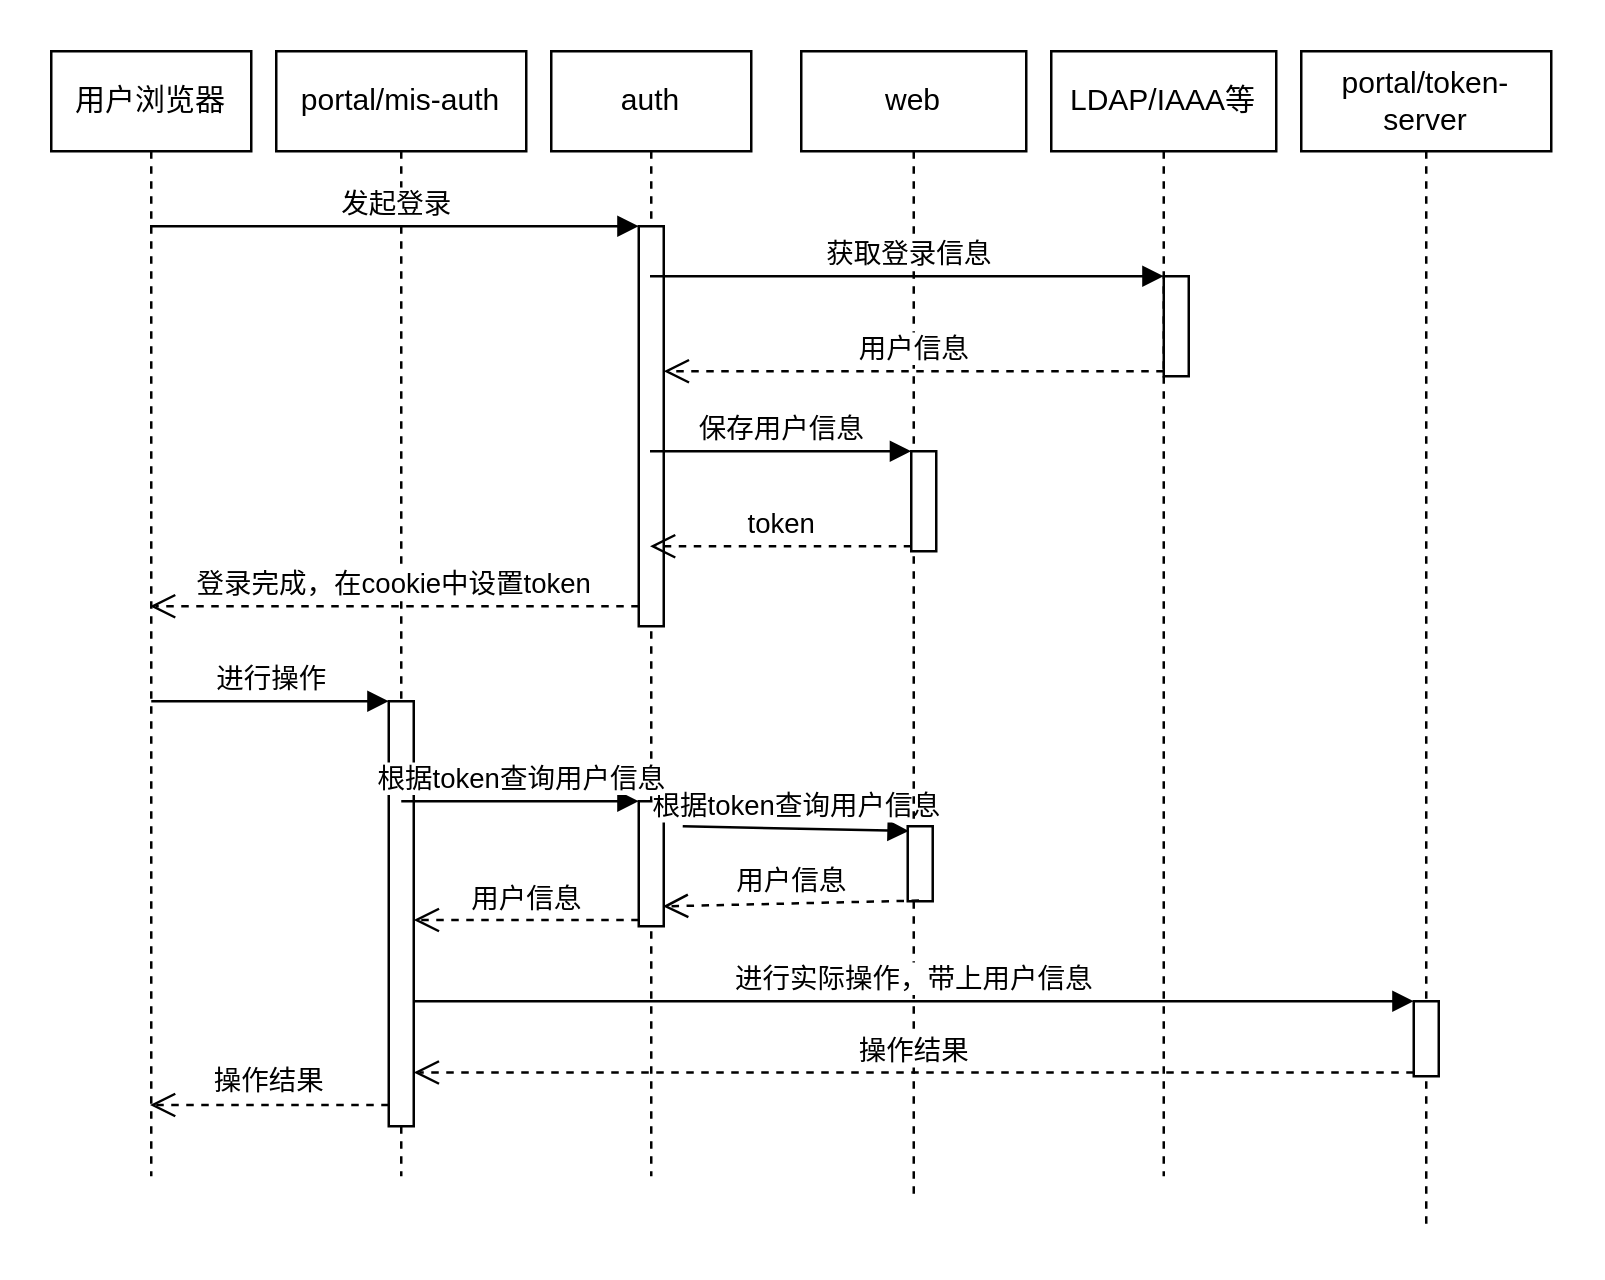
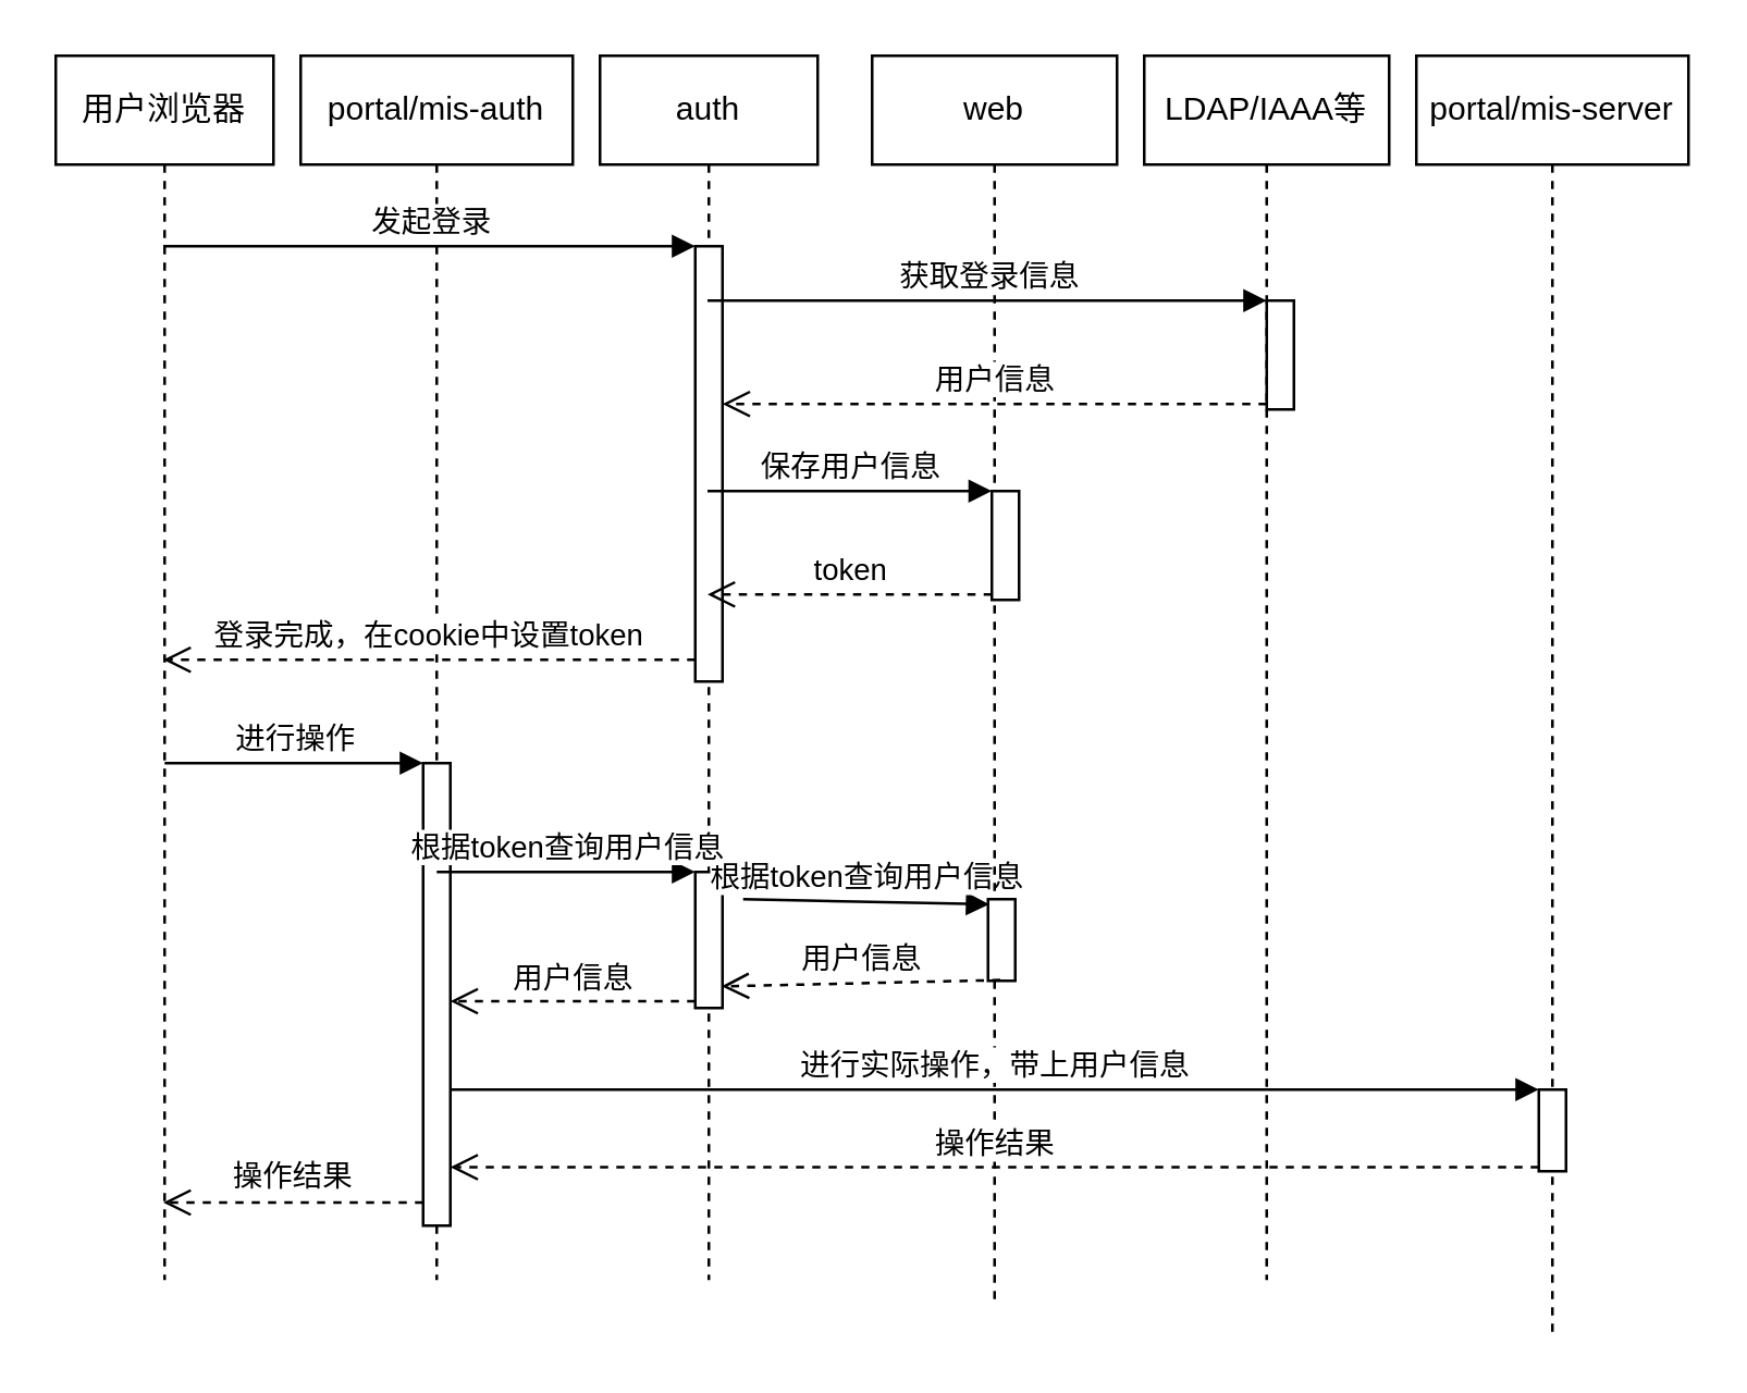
  <mxCell id="0" />
  <mxCell id="1" parent="0" />
  <mxCell id="2" value="portal/mis-auth" style="shape=umlLifeline;perimeter=lifelinePerimeter;whiteSpace=wrap;html=1;container=1;collapsible=0;recursiveResize=0;outlineConnect=0;" diagramCategory="uml" diagramName="Lifeline" vertex="1" parent="1"><mxGeometry x="110" y="20" width="100" height="450" as="geometry" /></mxCell>
  <mxCell id="3" value="" style="html=1;points=[];perimeter=orthogonalPerimeter;" vertex="1" parent="2"><mxGeometry x="45" y="260" width="10" height="170" as="geometry" /></mxCell>
  <mxCell id="4" value="LDAP/IAAA等" style="shape=umlLifeline;perimeter=lifelinePerimeter;whiteSpace=wrap;html=1;container=1;collapsible=0;recursiveResize=0;outlineConnect=0;" diagramCategory="uml" diagramName="Lifeline" vertex="1" parent="1"><mxGeometry x="420" y="20" width="90" height="450" as="geometry" /></mxCell>
  <mxCell id="5" value="" style="html=1;points=[];perimeter=orthogonalPerimeter;" vertex="1" parent="4"><mxGeometry x="45" y="90" width="10" height="40" as="geometry" /></mxCell>
  <mxCell id="6" value="auth" style="shape=umlLifeline;perimeter=lifelinePerimeter;whiteSpace=wrap;html=1;container=1;collapsible=0;recursiveResize=0;outlineConnect=0;" diagramCategory="uml" diagramName="Lifeline" vertex="1" parent="1"><mxGeometry x="220" y="20" width="80" height="450" as="geometry" /></mxCell>
  <mxCell id="7" value="" style="html=1;points=[];perimeter=orthogonalPerimeter;" vertex="1" parent="6"><mxGeometry x="35" y="300" width="10" height="50" as="geometry" /></mxCell>
  <mxCell id="8" value="" style="html=1;points=[];perimeter=orthogonalPerimeter;" vertex="1" parent="6"><mxGeometry x="35" y="70" width="10" height="160" as="geometry" /></mxCell>
  <mxCell id="9" value="根据token查询用户信息" style="html=1;verticalAlign=bottom;endArrow=block;entryX=0.045;entryY=0.063;entryDx=0;entryDy=0;entryPerimeter=0;" edge="1" target="11" parent="6"><mxGeometry relative="1" as="geometry"><mxPoint x="52.59" y="310" as="sourcePoint" /><mxPoint x="192.78" y="310" as="targetPoint" /></mxGeometry></mxCell>
  <mxCell id="10" value="web" style="shape=umlLifeline;perimeter=lifelinePerimeter;whiteSpace=wrap;html=1;container=1;collapsible=0;recursiveResize=0;outlineConnect=0;" diagramCategory="uml" diagramName="Lifeline" vertex="1" parent="1"><mxGeometry x="320" y="20" width="90" height="460" as="geometry" /></mxCell>
  <mxCell id="11" value="" style="html=1;points=[];perimeter=orthogonalPerimeter;" vertex="1" parent="10"><mxGeometry x="42.59" y="310" width="10" height="30" as="geometry" /></mxCell>
  <mxCell id="12" value="" style="html=1;points=[];perimeter=orthogonalPerimeter;" vertex="1" parent="10"><mxGeometry x="44" y="160" width="10" height="40" as="geometry" /></mxCell>
  <mxCell id="13" value="根据token查询用户信息" style="html=1;verticalAlign=bottom;endArrow=block;entryX=0;entryY=0;" edge="1" target="7" parent="1"><mxGeometry relative="1" as="geometry"><mxPoint x="160" y="320" as="sourcePoint" /></mxGeometry></mxCell>
  <mxCell id="14" value="用户信息" style="html=1;verticalAlign=bottom;endArrow=open;dashed=1;endSize=8;exitX=0;exitY=0.95;" edge="1" source="7" parent="1" target="3"><mxGeometry relative="1" as="geometry"><mxPoint x="157.4" y="396" as="targetPoint" /></mxGeometry></mxCell>
  <mxCell id="15" value="用户信息" style="html=1;verticalAlign=bottom;endArrow=open;dashed=1;endSize=8;entryX=0.964;entryY=0.841;entryDx=0;entryDy=0;entryPerimeter=0;exitX=0.451;exitY=0.991;exitDx=0;exitDy=0;exitPerimeter=0;" edge="1" source="11" parent="1" target="7"><mxGeometry relative="1" as="geometry"><mxPoint x="382.59" y="406" as="targetPoint" /><mxPoint x="437.59" y="378" as="sourcePoint" /></mxGeometry></mxCell>
  <mxCell id="16" value="用户浏览器" style="shape=umlLifeline;perimeter=lifelinePerimeter;whiteSpace=wrap;html=1;container=1;collapsible=0;recursiveResize=0;outlineConnect=0;" diagramCategory="uml" diagramName="Lifeline" vertex="1" parent="1"><mxGeometry y="20" width="80" height="450" as="geometry" x="20" /></mxCell>
  <mxCell id="17" value="发起登录" style="html=1;verticalAlign=bottom;endArrow=block;entryX=0;entryY=0;" edge="1" target="8" parent="1" source="16"><mxGeometry relative="1" as="geometry"><mxPoint x="245" y="90" as="sourcePoint" /></mxGeometry></mxCell>
  <mxCell id="18" value="登录完成，在cookie中设置token" style="html=1;verticalAlign=bottom;endArrow=open;dashed=1;endSize=8;exitX=0;exitY=0.95;" edge="1" source="8" parent="1" target="16"><mxGeometry relative="1" as="geometry"><mxPoint x="225" y="166" as="targetPoint" /></mxGeometry></mxCell>
  <mxCell id="19" value="保存用户信息" style="html=1;verticalAlign=bottom;endArrow=block;entryX=0;entryY=0;" edge="1" target="12" parent="1" source="6"><mxGeometry relative="1" as="geometry"><mxPoint x="365" y="90" as="sourcePoint" /></mxGeometry></mxCell>
  <mxCell id="20" value="token" style="html=1;verticalAlign=bottom;endArrow=open;dashed=1;endSize=8;exitX=0;exitY=0.95;" edge="1" source="12" parent="1" target="6"><mxGeometry relative="1" as="geometry"><mxPoint x="365" y="166" as="targetPoint" /></mxGeometry></mxCell>
- <mxCell id="21" value="portal/token-server" style="shape=umlLifeline;perimeter=lifelinePerimeter;whiteSpace=wrap;html=1;container=1;collapsible=0;recursiveResize=0;outlineConnect=0;" diagramCategory="uml" diagramName="Lifeline" vertex="1" parent="1"><mxGeometry x="520" y="20" width="100" height="470" as="geometry" /></mxCell>
+ <mxCell id="21" value="portal/mis-server" style="shape=umlLifeline;perimeter=lifelinePerimeter;whiteSpace=wrap;html=1;container=1;collapsible=0;recursiveResize=0;outlineConnect=0;" diagramCategory="uml" diagramName="Lifeline" vertex="1" parent="1"><mxGeometry x="520" y="20" width="100" height="470" as="geometry" /></mxCell>
  <mxCell id="22" value="" style="html=1;points=[];perimeter=orthogonalPerimeter;" vertex="1" parent="21"><mxGeometry x="45" y="380" width="10" height="30" as="geometry" /></mxCell>
  <mxCell id="23" value="获取登录信息" style="html=1;verticalAlign=bottom;endArrow=block;entryX=0;entryY=0;" edge="1" target="5" parent="1" source="6"><mxGeometry relative="1" as="geometry"><mxPoint x="495" y="110" as="sourcePoint" /></mxGeometry></mxCell>
  <mxCell id="24" value="进行操作" style="html=1;verticalAlign=bottom;endArrow=block;entryX=0;entryY=0;" edge="1" target="3" parent="1"><mxGeometry relative="1" as="geometry"><mxPoint x="60" y="280" as="sourcePoint" /></mxGeometry></mxCell>
  <mxCell id="25" value="操作结果" style="html=1;verticalAlign=bottom;endArrow=open;dashed=1;endSize=8;exitX=0;exitY=0.95;" edge="1" source="3" parent="1" target="16"><mxGeometry relative="1" as="geometry"><mxPoint x="39.81" y="422.5" as="targetPoint" /></mxGeometry></mxCell>
  <mxCell id="26" value="操作结果" style="html=1;verticalAlign=bottom;endArrow=open;dashed=1;endSize=8;exitX=0;exitY=0.95;" edge="1" source="22" parent="1" target="3"><mxGeometry relative="1" as="geometry"><mxPoint x="159.81" y="418" as="targetPoint" /></mxGeometry></mxCell>
  <mxCell id="27" value="进行实际操作，带上用户信息" style="html=1;verticalAlign=bottom;endArrow=block;entryX=0;entryY=0;" edge="1" target="22" parent="1" source="3"><mxGeometry relative="1" as="geometry"><mxPoint x="159.81" y="380" as="sourcePoint" /></mxGeometry></mxCell>
  <mxCell id="28" value="用户信息" style="html=1;verticalAlign=bottom;endArrow=open;dashed=1;endSize=8;exitX=0;exitY=0.95;" edge="1" source="5" parent="1" target="8"><mxGeometry relative="1" as="geometry"><mxPoint x="250" y="150" as="targetPoint" /></mxGeometry></mxCell>
